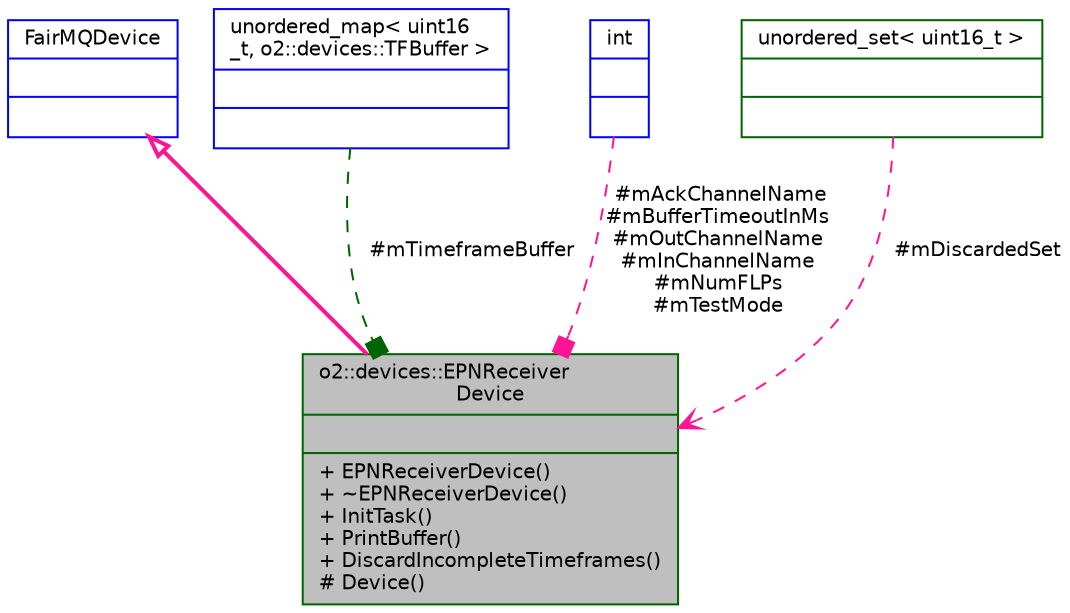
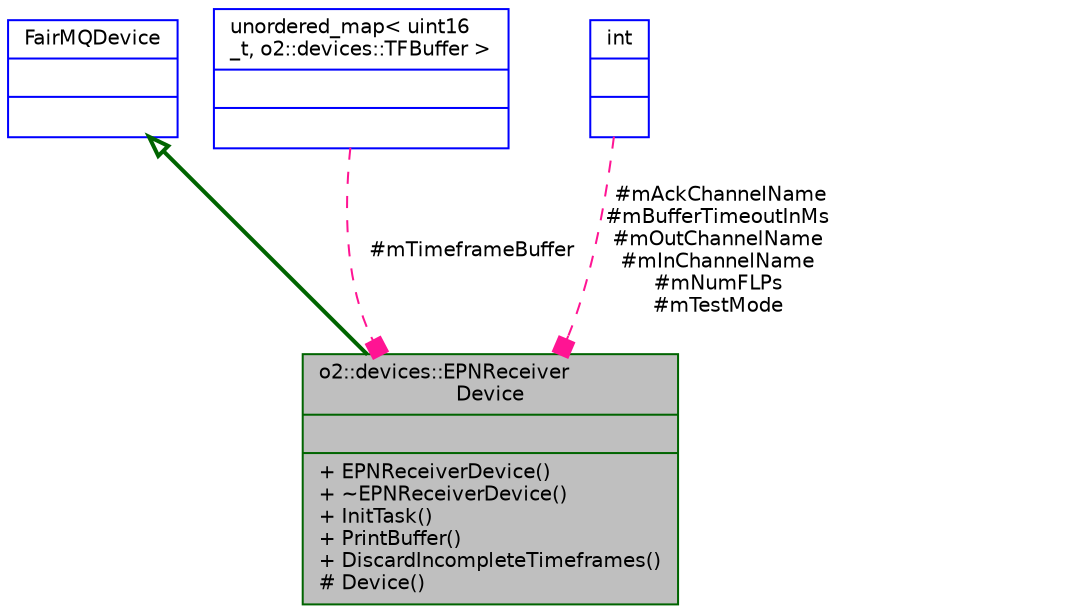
  digraph {
    node [color=blue fontname=Helvetica fontsize=10 shape=record]
    edge [color=darkgreen fontname=Helvetica fontsize=10 labelfontname=Helvetica labelfontsize=10 style=dashed arrowhead=box]
    n1 [color=darkgreen fillcolor=grey75 fontcolor=black height=0.2 label="{o2::devices::EPNReceiver\lDevice\n||+ EPNReceiverDevice()\l+ ~EPNReceiverDevice()\l+ InitTask()\l+ PrintBuffer()\l+ DiscardIncompleteTimeframes()\l# Device()\l}" style=filled width=0.4]
    n2 [height=0.2 label="{FairMQDevice\n||}" width=0.4]
    n3 [height=0.2 label="{unordered_map\< uint16\l_t, o2::devices::TFBuffer \>\n||}" width=0.4]
    n4 [height=0.2 label="{int\n||}" width=0.4]
-   n5 [color=darkgreen height=0.2 label="{unordered_set\< uint16_t \>\n||}" width=0.4]
-   n2 -> n1 [arrowtail=onormal color=deeppink dir=back style=bold arrowhead=""]
-   n3 -> n1 [label=" #mTimeframeBuffer"]
+   n2 -> n1 [arrowtail=onormal dir=back style=bold arrowhead=""]
+   n3 -> n1 [color=deeppink label=" #mTimeframeBuffer"]
    n4 -> n1 [color=deeppink label=" #mAckChannelName\n#mBufferTimeoutInMs\n#mOutChannelName\n#mInChannelName\n#mNumFLPs\n#mTestMode"]
-   n5 -> n1 [arrowhead=vee color=deeppink label=" #mDiscardedSet"]
  }
